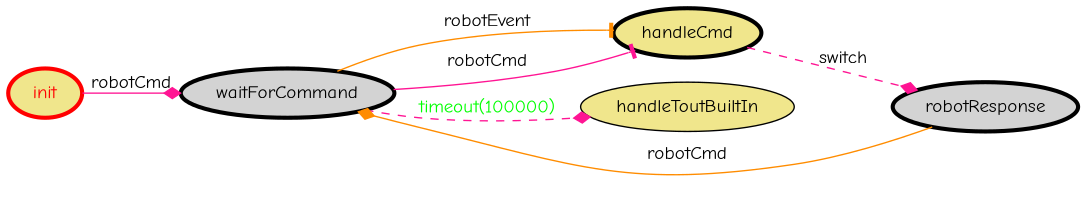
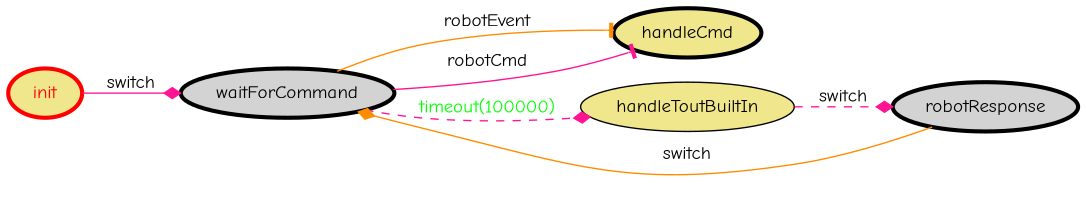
  digraph {
    fontname="Comic Neue"
    rankdir=LR
    node [color=black fillcolor=khaki fontcolor=black fontname="Comic Neue" penwidth=3 style=filled]
    edge [arrowhead=diamond color=deeppink fontcolor=black fontname="Comic Neue" style=solid]
    init [color=red fontcolor=red]
    waitForCommand [fillcolor=lightgrey]
    handleCmd
    handleToutBuiltIn [color="" fontcolor="" penwidth=""]
    robotResponse [fillcolor=lightgrey]
-   init -> waitForCommand [label=robotCmd]
+   init -> waitForCommand [label=switch]
    waitForCommand -> handleCmd [arrowhead=tee color=darkorange label=robotEvent]
    waitForCommand -> handleCmd [arrowhead=tee label=robotCmd]
    waitForCommand -> handleToutBuiltIn [fontcolor=green label="timeout(100000)" style=dashed]
-   handleCmd -> robotResponse [label=switch style=dashed]
-   robotResponse -> waitForCommand [color=darkorange label=robotCmd]
+   handleToutBuiltIn -> robotResponse [label=switch style=dashed]
+   robotResponse -> waitForCommand [color=darkorange label=switch]
  }
